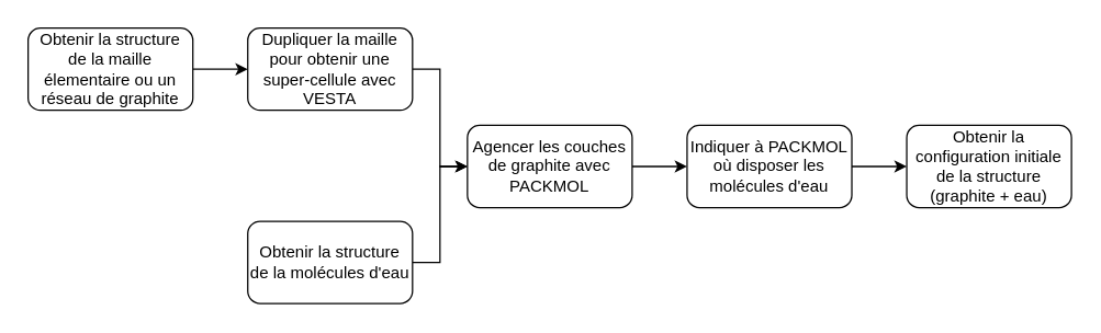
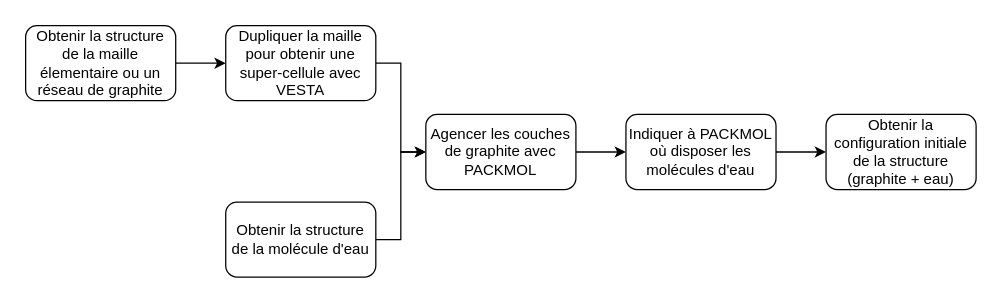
  <mxCell id="0" />
  <mxCell id="1" parent="0" />
  <mxCell id="2" style="edgeStyle=orthogonalEdgeStyle;rounded=0;orthogonalLoop=1;jettySize=auto;html=1;exitX=1;exitY=0.5;exitDx=0;exitDy=0;entryX=0;entryY=0.5;entryDx=0;entryDy=0;" parent="1" source="3" target="7" edge="1"><mxGeometry relative="1" as="geometry" /></mxCell>
  <mxCell id="3" value="Obtenir la structure de la maille élementaire ou un réseau de graphite" style="rounded=1;whiteSpace=wrap;html=1;" parent="1" vertex="1"><mxGeometry x="20" y="20" width="120" height="60" as="geometry" /></mxCell>
  <mxCell id="4" style="edgeStyle=orthogonalEdgeStyle;rounded=0;orthogonalLoop=1;jettySize=auto;html=1;exitX=1;exitY=0.5;exitDx=0;exitDy=0;entryX=0;entryY=0.5;entryDx=0;entryDy=0;endArrow=open;" parent="1" source="5" target="9" edge="1"><mxGeometry relative="1" as="geometry" /></mxCell>
- <mxCell id="5" value="Obtenir la structure de la molécules d'eau" style="rounded=1;whiteSpace=wrap;html=1;" parent="1" vertex="1"><mxGeometry x="180" y="161" width="120" height="60" as="geometry" /></mxCell>
+ <mxCell id="5" value="Obtenir la structure de la molécule d'eau" style="rounded=1;whiteSpace=wrap;html=1;" parent="1" vertex="1"><mxGeometry x="180" y="161" width="120" height="60" as="geometry" /></mxCell>
  <mxCell id="6" style="edgeStyle=orthogonalEdgeStyle;rounded=0;orthogonalLoop=1;jettySize=auto;html=1;exitX=1;exitY=0.5;exitDx=0;exitDy=0;entryX=0;entryY=0.5;entryDx=0;entryDy=0;" parent="1" source="7" target="9" edge="1"><mxGeometry relative="1" as="geometry"><mxPoint x="350" y="31" as="targetPoint" /></mxGeometry></mxCell>
  <mxCell id="7" value="Dupliquer la maille pour obtenir une super-cellule avec VESTA" style="rounded=1;whiteSpace=wrap;html=1;" parent="1" vertex="1"><mxGeometry x="180" y="20" width="120" height="60" as="geometry" /></mxCell>
  <mxCell id="8" style="edgeStyle=orthogonalEdgeStyle;rounded=0;orthogonalLoop=1;jettySize=auto;html=1;exitX=1;exitY=0.5;exitDx=0;exitDy=0;entryX=0;entryY=0.5;entryDx=0;entryDy=0;" parent="1" source="9" target="11" edge="1"><mxGeometry relative="1" as="geometry" /></mxCell>
  <mxCell id="9" value="Agencer les couches de graphite avec PACKMOL" style="rounded=1;whiteSpace=wrap;html=1;" parent="1" vertex="1"><mxGeometry x="340" y="91" width="120" height="60" as="geometry" /></mxCell>
  <mxCell id="10" style="edgeStyle=orthogonalEdgeStyle;rounded=0;orthogonalLoop=1;jettySize=auto;html=1;exitX=1;exitY=0.5;exitDx=0;exitDy=0;entryX=0;entryY=0.5;entryDx=0;entryDy=0;" parent="1" source="11" target="12" edge="1"><mxGeometry relative="1" as="geometry" /></mxCell>
  <mxCell id="11" value="Indiquer à PACKMOL où disposer les molécules d'eau" style="rounded=1;whiteSpace=wrap;html=1;" parent="1" vertex="1"><mxGeometry x="500" y="91" width="120" height="60" as="geometry" /></mxCell>
  <mxCell id="12" value="Obtenir la configuration initiale de la structure (graphite + eau)" style="rounded=1;whiteSpace=wrap;html=1;" parent="1" vertex="1"><mxGeometry x="660" y="91" width="120" height="60" as="geometry" /></mxCell>
